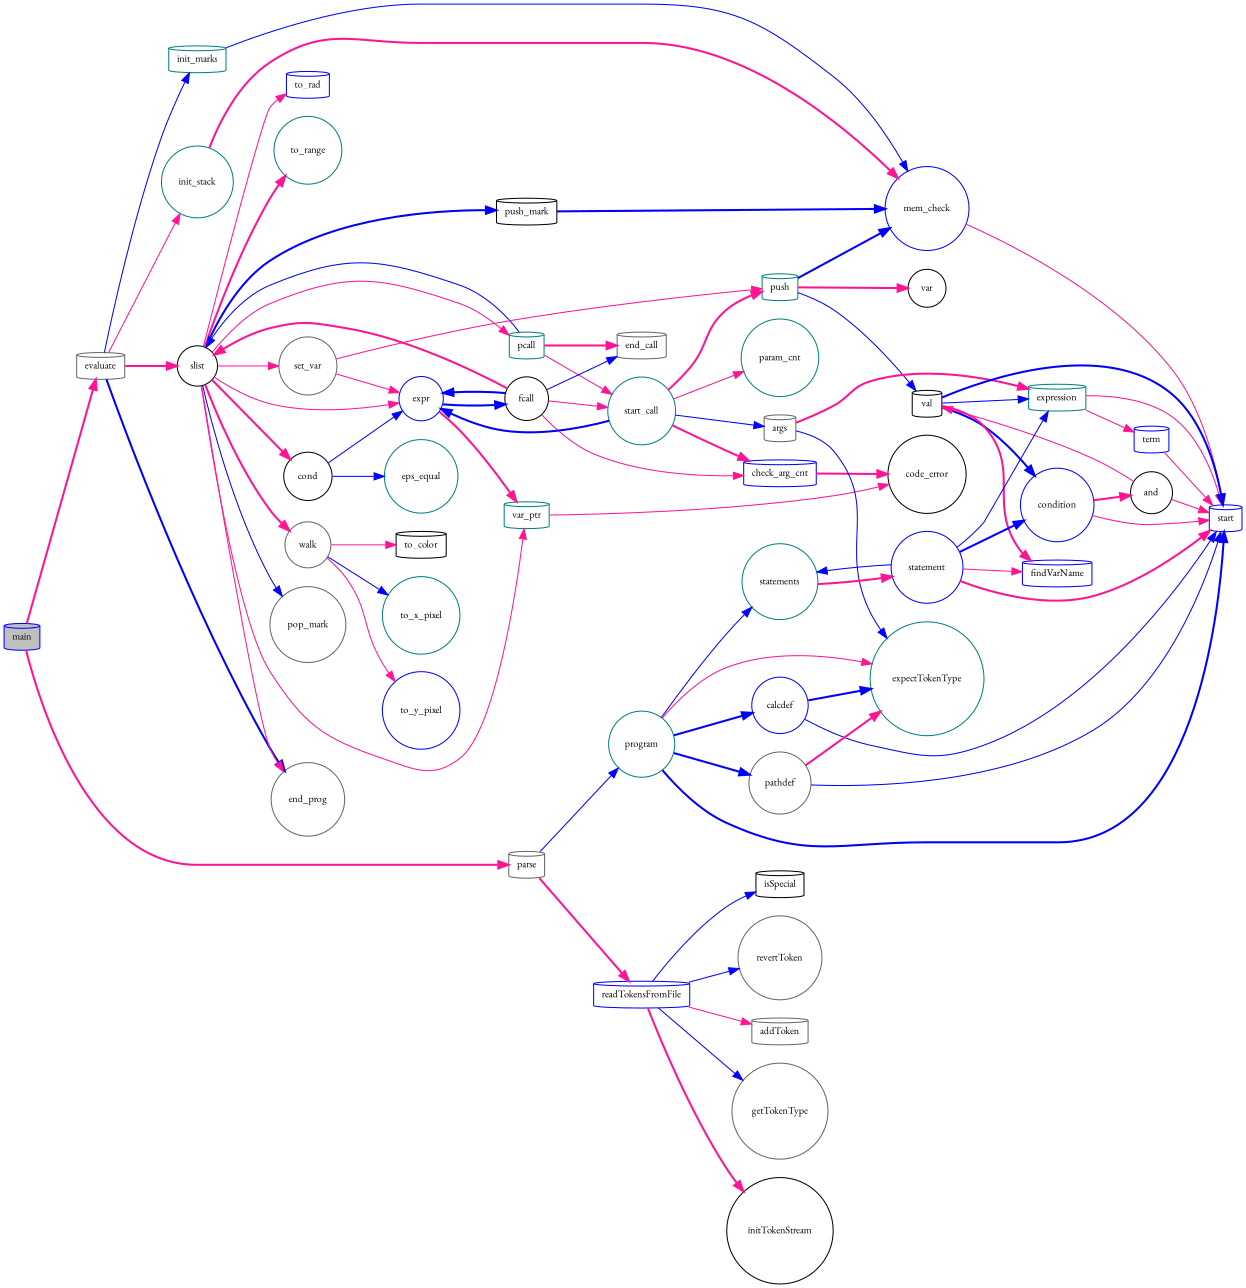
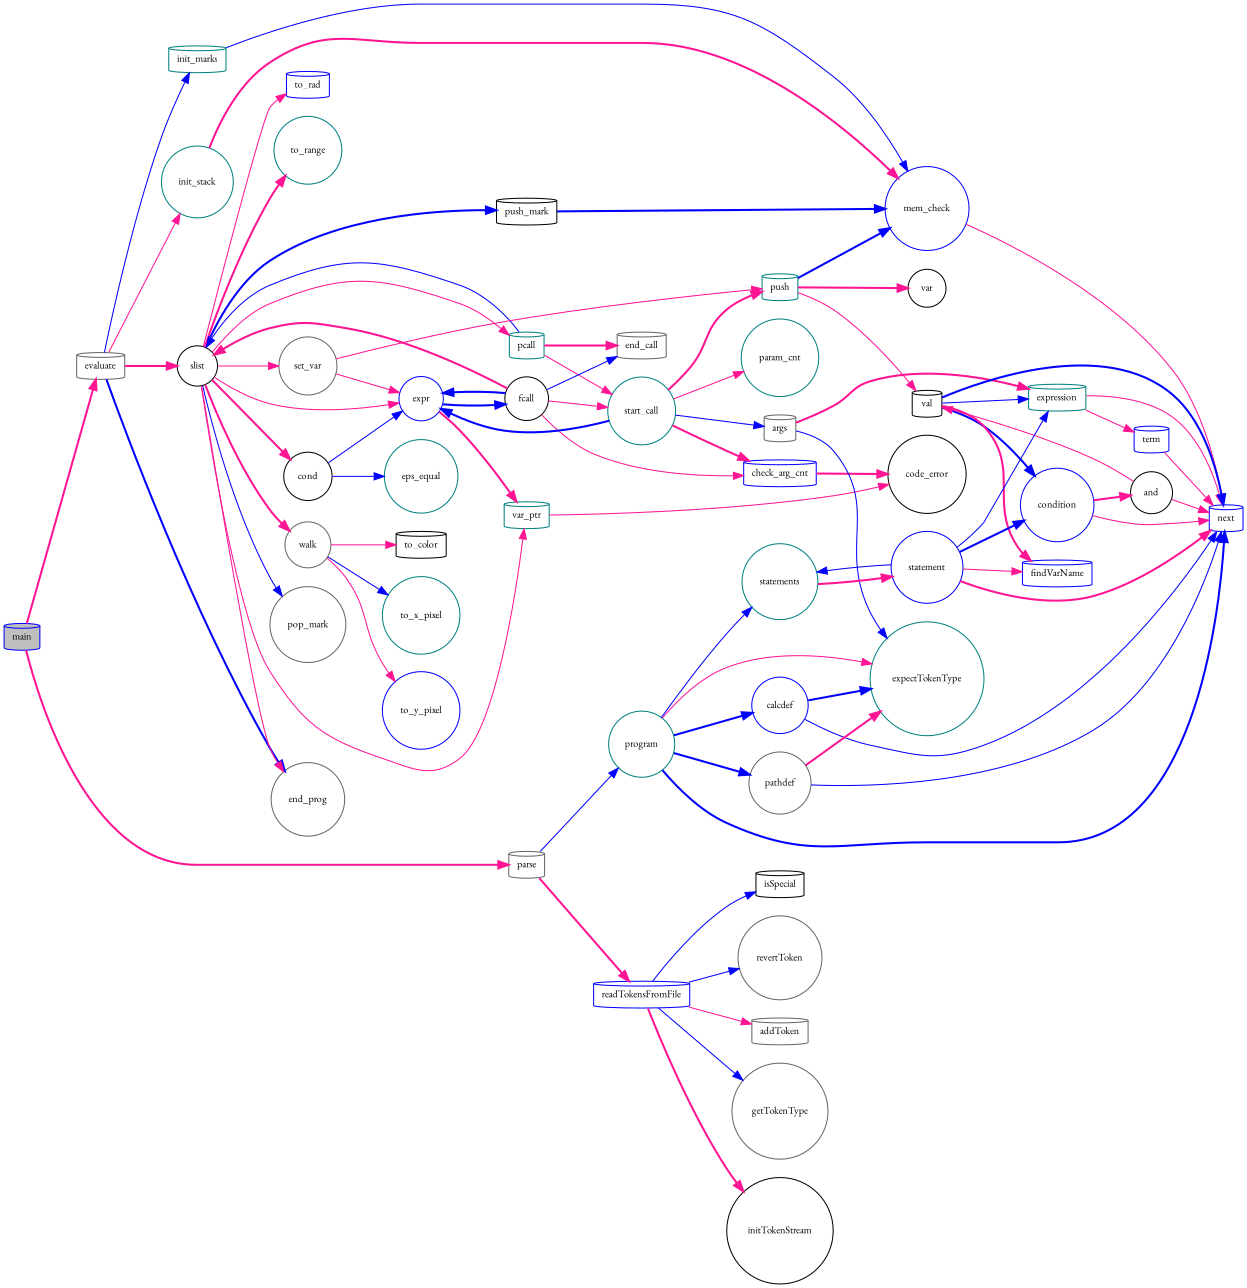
  digraph {
    fontname="EB Garamond"
    rankdir=LR
    node [color=teal fillcolor=white fontname="EB Garamond" fontsize=10 shape=circle style=filled]
    edge [color=deeppink fontname="EB Garamond" fontsize=10 labelfontname="LiberationSans-Regular.ttf" labelfontsize=10 style=solid]
    n1 [color=blue fillcolor=grey75 fontcolor=black height=0.2 label=main shape=cylinder width=0.4]
    n2 [color=gray40 height=0.2 label=evaluate shape=cylinder width=0.4]
    n3 [color=gray40 height=0.2 label=parse shape=cylinder width=0.4]
    n4 [color=gray40 height=0.2 label=end_prog width=0.4]
    n5 [height=0.2 label=init_marks shape=cylinder width=0.4]
    n6 [height=0.2 label=init_stack width=0.4]
    n7 [color=black height=0.2 label=slist width=0.4]
    n8 [height=0.2 label=program width=0.4]
    n9 [color=blue height=0.2 label=readTokensFromFile shape=cylinder width=0.4]
    n10 [color=blue height=0.2 label=mem_check width=0.4]
    n11 [color=black height=0.2 label=cond width=0.4]
    n12 [color=blue height=0.2 label=expr width=0.4]
    n13 [height=0.2 label=var_ptr shape=cylinder width=0.4]
    n14 [height=0.2 label=pcall shape=cylinder width=0.4]
    n15 [color=gray40 height=0.2 label=pop_mark width=0.4]
    n16 [color=black height=0.2 label=push_mark shape=cylinder width=0.4]
    n17 [color=gray40 height=0.2 label=set_var width=0.4]
    n18 [color=blue height=0.2 label=to_rad shape=cylinder width=0.4]
    n19 [height=0.2 label=to_range width=0.4]
    n20 [color=gray40 height=0.2 label=walk width=0.4]
-   n21 [color=blue height=0.2 label=start shape=cylinder width=0.4]
+   n21 [color=blue height=0.2 label=next shape=cylinder width=0.4]
    n22 [height=0.2 label=eps_equal width=0.4]
    n23 [color=black height=0.2 label=fcall width=0.4]
    n24 [color=black height=0.2 label=code_error width=0.4]
    n25 [color=gray40 height=0.2 label=end_call shape=cylinder width=0.4]
    n26 [height=0.2 label=start_call width=0.4]
    n27 [height=0.2 label=push shape=cylinder width=0.4]
    n28 [color=black height=0.2 label=to_color shape=cylinder width=0.4]
    n29 [height=0.2 label=to_x_pixel width=0.4]
    n30 [color=blue height=0.2 label=to_y_pixel width=0.4]
    n31 [color=blue height=0.2 label=check_arg_cnt shape=cylinder width=0.4]
    n32 [color=gray40 height=0.2 label=args shape=cylinder width=0.4]
    n33 [height=0.2 label=param_cnt width=0.4]
    n34 [height=0.2 label=expectTokenType width=0.4]
    n35 [height=0.2 label=expression shape=cylinder width=0.4]
    n36 [color=black height=0.2 label=val shape=cylinder width=0.4]
    n37 [color=black height=0.2 label=var width=0.4]
    n38 [color=blue height=0.2 label=term shape=cylinder width=0.4]
    n39 [color=blue height=0.2 label=condition width=0.4]
    n40 [color=blue height=0.2 label=findVarName shape=cylinder width=0.4]
    n41 [color=black height=0.2 label=and width=0.4]
    n42 [color=blue height=0.2 label=calcdef width=0.4]
    n43 [color=gray40 height=0.2 label=pathdef width=0.4]
    n44 [height=0.2 label=statements width=0.4]
    n45 [color=gray40 height=0.2 label=addToken shape=cylinder width=0.4]
    n46 [color=gray40 height=0.2 label=getTokenType width=0.4]
    n47 [color=black height=0.2 label=initTokenStream width=0.4]
    n48 [color=black height=0.2 label=isSpecial shape=cylinder width=0.4]
    n49 [color=gray40 height=0.2 label=revertToken width=0.4]
    n50 [color=blue height=0.2 label=statement width=0.4]
    n1 -> n2 [style=bold]
    n1 -> n3 [style=bold]
    n2 -> n4 [color=blue style=bold]
    n2 -> n5 [color=blue]
    n2 -> n6
    n2 -> n7 [style=bold]
    n3 -> n8 [color=blue]
    n3 -> n9 [style=bold]
    n5 -> n10 [color=blue]
    n6 -> n10 [style=bold]
    n7 -> n4
    n7 -> n11 [style=bold]
    n7 -> n12
    n7 -> n13
    n7 -> n14
    n7 -> n15 [color=blue]
    n7 -> n16 [color=blue style=bold]
    n7 -> n17
    n7 -> n18
    n7 -> n19 [style=bold]
    n7 -> n20 [style=bold]
    n8 -> n21 [color=blue style=bold]
    n8 -> n34
    n8 -> n42 [color=blue style=bold]
    n8 -> n43 [color=blue style=bold]
    n8 -> n44 [color=blue]
    n9 -> n45
    n9 -> n46 [color=blue]
    n9 -> n47 [style=bold]
    n9 -> n48 [color=blue]
    n9 -> n49 [color=blue]
    n10 -> n21
    n11 -> n12 [color=blue]
    n11 -> n22 [color=blue]
    n12 -> n13 [style=bold]
    n12 -> n23 [color=blue style=bold]
    n13 -> n24
    n14 -> n7 [color=blue]
    n14 -> n25 [style=bold]
    n14 -> n26
    n16 -> n10 [color=blue style=bold]
    n17 -> n12
    n17 -> n27
    n20 -> n28
    n20 -> n29 [color=blue]
    n20 -> n30
    n23 -> n7 [style=bold]
    n23 -> n12 [color=blue style=bold]
    n23 -> n25 [color=blue]
    n23 -> n26
    n23 -> n31
    n26 -> n12 [color=blue style=bold]
    n26 -> n27 [style=bold]
    n26 -> n31 [style=bold]
    n26 -> n32 [color=blue]
    n26 -> n33
    n27 -> n10 [color=blue style=bold]
-   n27 -> n36 [color=blue]
+   n27 -> n36
    n27 -> n37 [style=bold]
    n31 -> n24 [style=bold]
    n32 -> n34 [color=blue]
    n32 -> n35 [style=bold]
    n35 -> n21
    n35 -> n38
    n36 -> n21 [color=blue style=bold]
    n36 -> n35 [color=blue]
    n36 -> n39 [color=blue style=bold]
    n36 -> n40 [style=bold]
    n38 -> n21
    n39 -> n21
    n39 -> n41 [style=bold]
    n41 -> n21
    n41 -> n36
    n42 -> n21 [color=blue]
    n42 -> n34 [color=blue style=bold]
    n43 -> n21 [color=blue]
    n43 -> n34 [style=bold]
    n44 -> n50 [style=bold]
    n50 -> n21 [style=bold]
    n50 -> n35 [color=blue]
    n50 -> n39 [color=blue style=bold]
    n50 -> n40
    n50 -> n44 [color=blue]
  }
